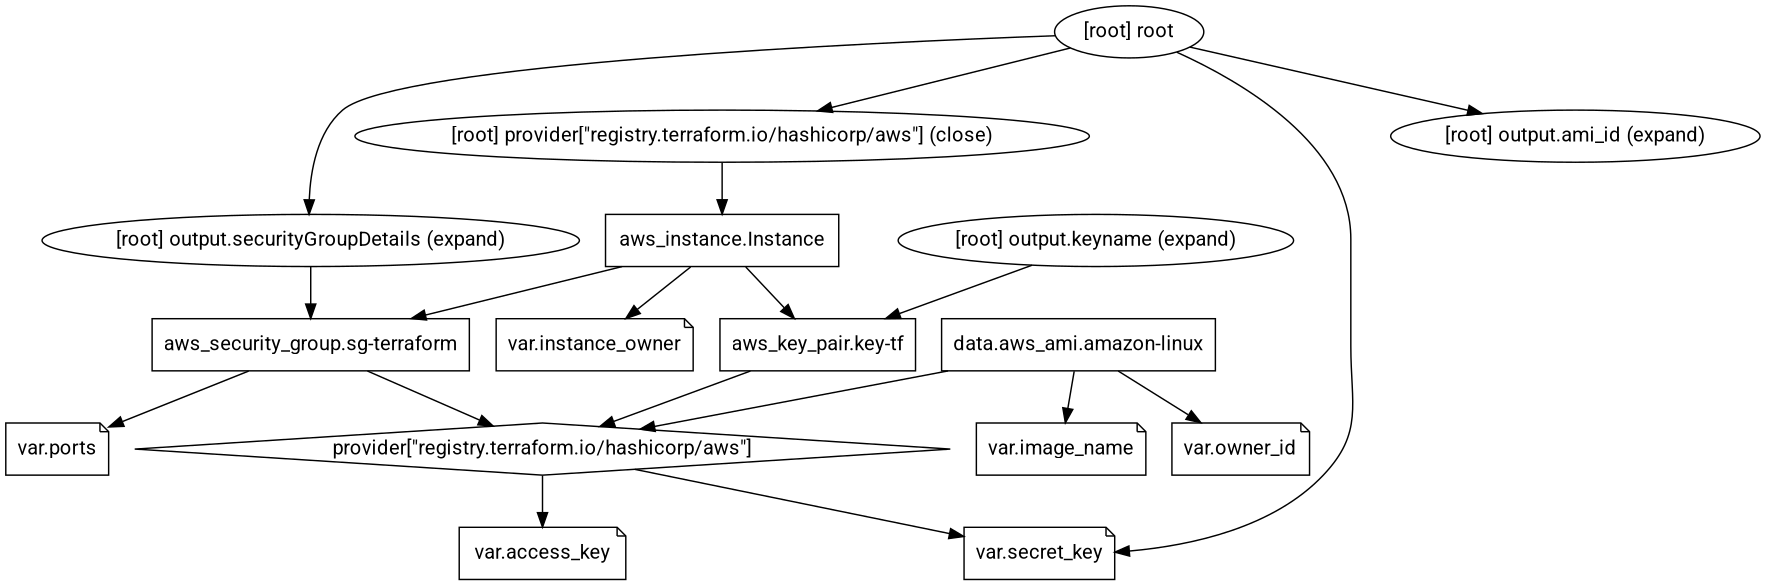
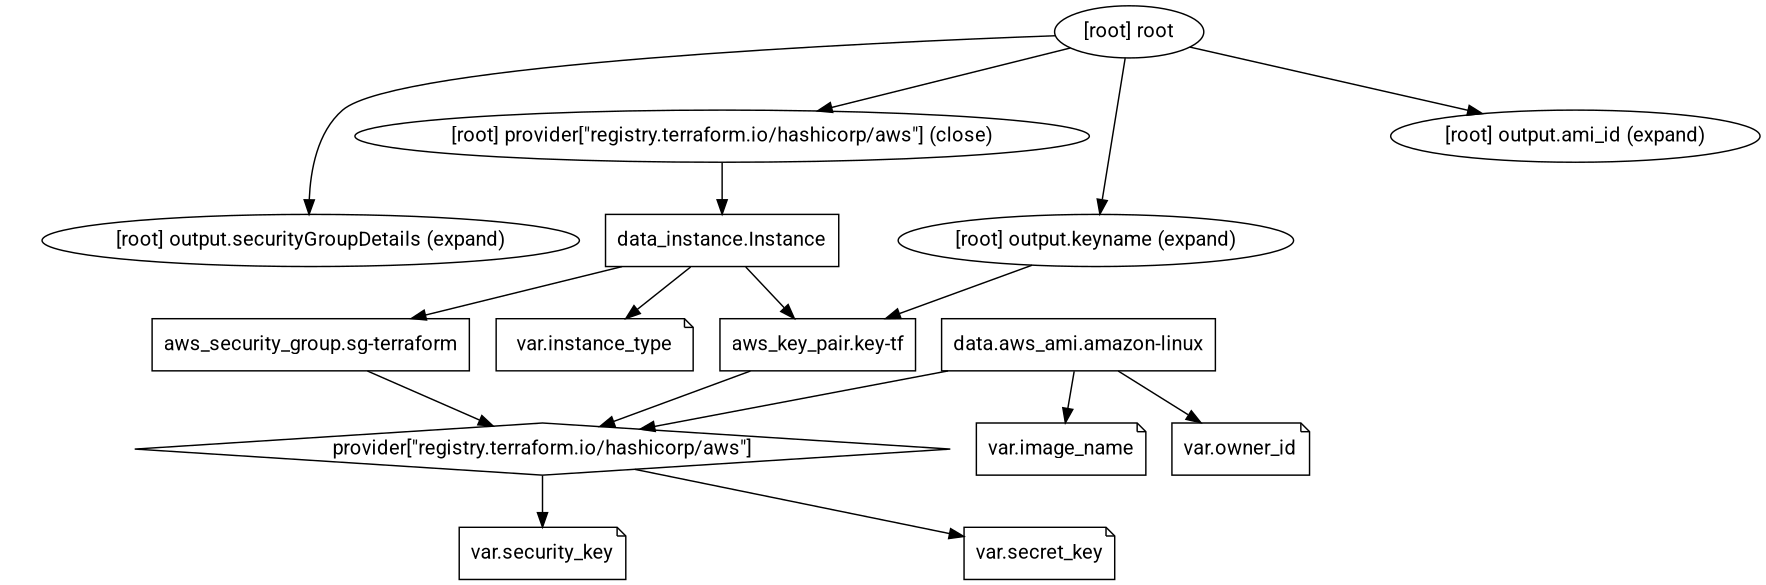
  digraph {
    compound=true
    fontname=Roboto
    newrank=true
    node [fontname=Roboto shape=note]
    edge [fontname=Roboto]
-   n1 [label="aws_instance.Instance" shape=box]
+   n1 [label="data_instance.Instance" shape=box]
    n2 [label="aws_key_pair.key-tf" shape=box]
    n3 [label="aws_security_group.sg-terraform" shape=box]
    n4 [label="data.aws_ami.amazon-linux" shape=box]
-   n5 [label="var.instance_owner"]
+   n5 [label="var.instance_type"]
    n6 [label="provider[\"registry.terraform.io/hashicorp/aws\"]" shape=diamond]
-   n7 [label="var.ports"]
    n8 [label="var.image_name"]
    n9 [label="var.owner_id"]
-   n10 [label="var.access_key"]
+   n10 [label="var.security_key"]
    n11 [label="var.secret_key"]
    "[root] output.ami_id (expand)" [shape=""]
    "[root] output.keyname (expand)" [shape=""]
    "[root] output.securityGroupDetails (expand)" [shape=""]
    "[root] provider[\"registry.terraform.io/hashicorp/aws\"] (close)" [shape=""]
    "[root] root" [shape=""]
    subgraph sub_1 {
      n1
      n2
      n3
      n4
      n5
      n6
-     n7
      n8
      n9
      n10
      n11
      "[root] output.ami_id (expand)"
      "[root] output.keyname (expand)"
      "[root] output.securityGroupDetails (expand)"
      "[root] provider[\"registry.terraform.io/hashicorp/aws\"] (close)"
      "[root] root"
    }
    n1 -> n2
    n1 -> n3
    n1 -> n5
    n2 -> n6
    n3 -> n6
-   n3 -> n7
    n4 -> n6
    n4 -> n8
    n4 -> n9
    n6 -> n10
    n6 -> n11
    "[root] output.keyname (expand)" -> n2
-   "[root] output.securityGroupDetails (expand)" -> n3
    "[root] provider[\"registry.terraform.io/hashicorp/aws\"] (close)" -> n1
    "[root] root" -> "[root] output.ami_id (expand)"
-   "[root] root" -> n11
+   "[root] root" -> "[root] output.keyname (expand)"
    "[root] root" -> "[root] output.securityGroupDetails (expand)"
    "[root] root" -> "[root] provider[\"registry.terraform.io/hashicorp/aws\"] (close)"
  }
